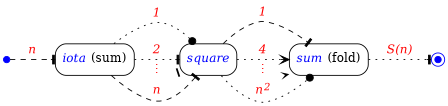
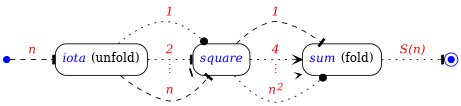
  digraph {
    rankdir=LR
    node [shape=box style=rounded]
    edge [style=dotted arrowhead=tee]
    start [shape=point width=0.1 color=blue]
-   n2 [label=<<i><font color="blue">iota</font></i> (sum)>]
+   n2 [label=<<i><font color="blue">iota</font></i> (unfold)>]
    end [peripheries=2 shape=point width=0.1 color=blue]
    n4 [label=<<i><font color="blue">square</font></i>>]
    n5 [label=<<i><font color="blue">sum</font></i> (fold)>]
    start -> n2 [label=<<table cellpadding="1" border="0" cellborder="0">                           <tr><td><font color="red"><i>n</i></font></td></tr>                         </table>> style=dashed]
    n2 -> n4 [label=<<table cellpadding="1" border="0" cellborder="0">                               <tr><td><font color="red"><i>1</i></font></td></tr>                             </table>> arrowhead=dot]
    n2 -> n4 [label=<<table cellpadding="1" border="0" cellborder="0">                               <tr><td><font color="red"><i>2</i></font></td></tr>                              </table>>]
    n2 -> n4 [label=<<font color="red">⋮</font>> penwidth=0 style=dashed]
    n2 -> n4 [label=<<table cellpadding="1" border="0" cellborder="0">                               <tr><td><font color="red"><i>n</i></font></td></tr>                             </table>> style=dashed]
    n4 -> n5 [label=<<table cellpadding="1" border="0" cellborder="0">                              <tr><td><font color="red"><i>1</i></font></td></tr>                            </table>> style=dashed]
    n4 -> n5 [label=<<table cellpadding="1" border="0" cellborder="0">                              <tr><td><font color="red"><i>4</i></font></td></tr>                            </table>> arrowhead=vee]
    n4 -> n5 [arrowhead=vee label=<<font color="red">⋮</font>> penwidth=0]
    n4 -> n5 [label=<<table cellpadding="1" border="0" cellborder="0">                              <tr><td><font color="red"><i>n<sup>2</sup></i></font></td></tr>                            </table>> arrowhead=dot]
    n5 -> end [label=<<table cellpadding="1" border="0" cellborder="0">                         <tr><td><font color="red"><i>S(n)</i></font></td></tr>                       </table>>]
  }
